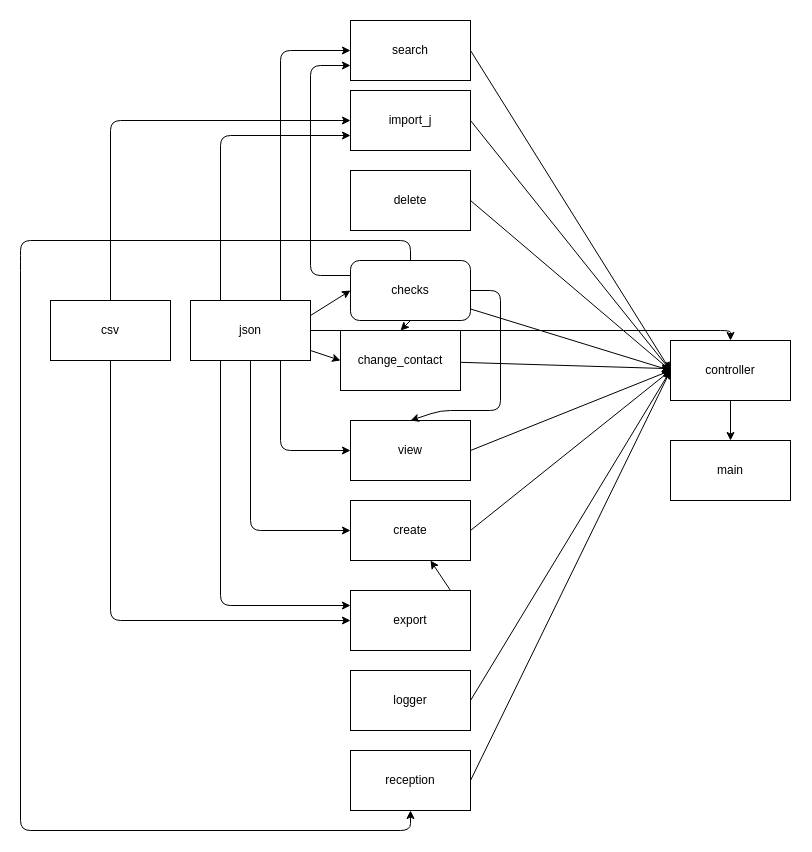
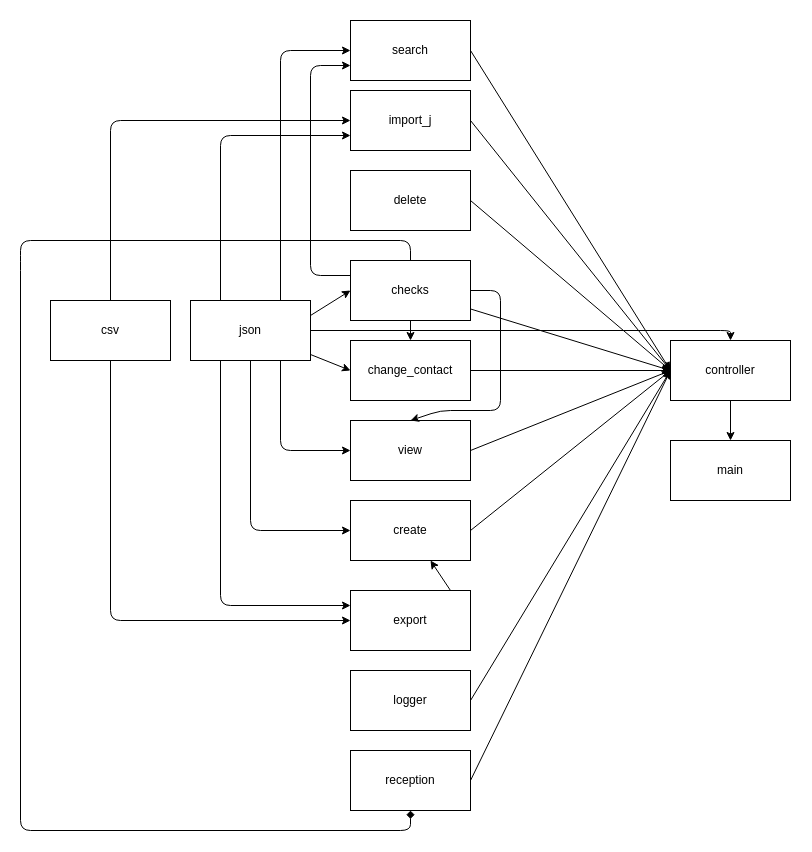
  <mxCell id="0" />
  <mxCell id="1" parent="0" />
  <mxCell id="2" value="main" style="rounded=0;whiteSpace=wrap;html=1;" parent="1" vertex="1"><mxGeometry x="670" y="440" width="120" height="60" as="geometry" /></mxCell>
  <mxCell id="3" style="edgeStyle=none;html=1;exitX=0.5;exitY=1;exitDx=0;exitDy=0;entryX=0.5;entryY=0;entryDx=0;entryDy=0;" parent="1" source="4" target="2" edge="1"><mxGeometry relative="1" as="geometry" /></mxCell>
  <mxCell id="4" value="controller" style="rounded=0;whiteSpace=wrap;html=1;" parent="1" vertex="1"><mxGeometry x="670" y="340" width="120" height="60" as="geometry" /></mxCell>
  <mxCell id="5" style="edgeStyle=none;html=1;entryX=0.5;entryY=0;entryDx=0;entryDy=0;" parent="1" source="13" target="4" edge="1"><mxGeometry relative="1" as="geometry"><Array as="points"><mxPoint x="730" y="330" /></Array></mxGeometry></mxCell>
  <mxCell id="6" style="edgeStyle=none;html=1;entryX=0;entryY=0.5;entryDx=0;entryDy=0;" parent="1" source="13" target="18" edge="1"><mxGeometry relative="1" as="geometry" /></mxCell>
  <mxCell id="7" style="edgeStyle=none;html=1;entryX=0;entryY=0.5;entryDx=0;entryDy=0;exitX=1;exitY=0.25;exitDx=0;exitDy=0;" parent="1" source="13" target="26" edge="1"><mxGeometry relative="1" as="geometry" /></mxCell>
  <mxCell id="8" style="edgeStyle=none;html=1;entryX=0;entryY=0.5;entryDx=0;entryDy=0;" parent="1" source="13" target="28" edge="1"><mxGeometry relative="1" as="geometry"><Array as="points"><mxPoint x="250" y="530" /></Array></mxGeometry></mxCell>
  <mxCell id="9" style="edgeStyle=none;html=1;exitX=0.25;exitY=0;exitDx=0;exitDy=0;entryX=0;entryY=0.75;entryDx=0;entryDy=0;" parent="1" source="13" target="34" edge="1"><mxGeometry relative="1" as="geometry"><Array as="points"><mxPoint x="220" y="135" /></Array></mxGeometry></mxCell>
  <mxCell id="10" style="edgeStyle=none;html=1;exitX=0.25;exitY=1;exitDx=0;exitDy=0;entryX=0;entryY=0.25;entryDx=0;entryDy=0;" parent="1" source="13" target="32" edge="1"><mxGeometry relative="1" as="geometry"><Array as="points"><mxPoint x="220" y="605" /></Array></mxGeometry></mxCell>
  <mxCell id="11" style="edgeStyle=none;html=1;exitX=0.75;exitY=0;exitDx=0;exitDy=0;entryX=0;entryY=0.5;entryDx=0;entryDy=0;" parent="1" source="13" target="38" edge="1"><mxGeometry relative="1" as="geometry"><Array as="points"><mxPoint x="280" y="50" /></Array></mxGeometry></mxCell>
  <mxCell id="12" style="edgeStyle=none;html=1;exitX=0.75;exitY=1;exitDx=0;exitDy=0;entryX=0;entryY=0.5;entryDx=0;entryDy=0;" parent="1" source="13" target="20" edge="1"><mxGeometry relative="1" as="geometry"><Array as="points"><mxPoint x="280" y="450" /></Array></mxGeometry></mxCell>
  <mxCell id="13" value="json&lt;br&gt;" style="rounded=0;whiteSpace=wrap;html=1;" parent="1" vertex="1"><mxGeometry x="190" y="300" width="120" height="60" as="geometry" /></mxCell>
  <mxCell id="14" style="edgeStyle=none;html=1;entryX=0;entryY=0.5;entryDx=0;entryDy=0;" parent="1" source="16" target="32" edge="1"><mxGeometry relative="1" as="geometry"><Array as="points"><mxPoint x="110" y="620" /></Array></mxGeometry></mxCell>
  <mxCell id="15" style="edgeStyle=none;html=1;entryX=0;entryY=0.5;entryDx=0;entryDy=0;" parent="1" source="16" target="34" edge="1"><mxGeometry relative="1" as="geometry"><Array as="points"><mxPoint x="110" y="120" /></Array></mxGeometry></mxCell>
  <mxCell id="16" value="csv&lt;br&gt;" style="rounded=0;whiteSpace=wrap;html=1;" parent="1" vertex="1"><mxGeometry x="50" y="300" width="120" height="60" as="geometry" /></mxCell>
  <mxCell id="17" style="edgeStyle=none;html=1;" parent="1" source="18" target="4" edge="1"><mxGeometry relative="1" as="geometry" /></mxCell>
- <mxCell id="18" value="change_contact" style="rounded=0;whiteSpace=wrap;html=1;" parent="1" vertex="1"><mxGeometry x="340" y="330" width="120" height="60" as="geometry" /></mxCell>
+ <mxCell id="18" value="change_contact" style="rounded=0;whiteSpace=wrap;html=1;" parent="1" vertex="1"><mxGeometry y="340" width="120" height="60" as="geometry" x="350" /></mxCell>
  <mxCell id="19" style="edgeStyle=none;html=1;entryX=0;entryY=0.5;entryDx=0;entryDy=0;exitX=1;exitY=0.5;exitDx=0;exitDy=0;endArrow=diamond;" parent="1" source="20" target="4" edge="1"><mxGeometry relative="1" as="geometry" /></mxCell>
  <mxCell id="20" value="view" style="rounded=0;whiteSpace=wrap;html=1;" parent="1" vertex="1"><mxGeometry y="420" width="120" height="60" as="geometry" x="350" /></mxCell>
  <mxCell id="21" style="edgeStyle=none;html=1;entryX=0;entryY=0.5;entryDx=0;entryDy=0;" parent="1" source="26" target="4" edge="1"><mxGeometry relative="1" as="geometry" /></mxCell>
  <mxCell id="22" style="edgeStyle=none;html=1;exitX=0.5;exitY=1;exitDx=0;exitDy=0;entryX=0.5;entryY=0;entryDx=0;entryDy=0;" parent="1" source="26" target="18" edge="1"><mxGeometry relative="1" as="geometry" /></mxCell>
- <mxCell id="23" style="edgeStyle=none;html=1;exitX=0.5;exitY=0;exitDx=0;exitDy=0;entryX=0.5;entryY=1;entryDx=0;entryDy=0;" parent="1" source="26" target="40" edge="1"><mxGeometry relative="1" as="geometry"><Array as="points"><mxPoint x="410" y="240" /><mxPoint x="20" y="240" /><mxPoint x="20" y="260" /><mxPoint x="20" y="830" /><mxPoint x="410" y="830" /></Array></mxGeometry></mxCell>
+ <mxCell id="23" style="edgeStyle=none;html=1;exitX=0.5;exitY=0;exitDx=0;exitDy=0;entryX=0.5;entryY=1;entryDx=0;entryDy=0;endArrow=diamond;" parent="1" source="26" target="40" edge="1"><mxGeometry relative="1" as="geometry"><Array as="points"><mxPoint x="410" y="240" /><mxPoint x="20" y="240" /><mxPoint x="20" y="260" /><mxPoint x="20" y="830" /><mxPoint x="410" y="830" /></Array></mxGeometry></mxCell>
  <mxCell id="24" style="edgeStyle=none;html=1;entryX=0.5;entryY=0;entryDx=0;entryDy=0;" parent="1" source="26" target="20" edge="1"><mxGeometry relative="1" as="geometry"><Array as="points"><mxPoint x="500" y="290" /><mxPoint x="500" y="410" /><mxPoint x="440" y="410" /></Array></mxGeometry></mxCell>
  <mxCell id="25" style="edgeStyle=none;html=1;exitX=0;exitY=0.25;exitDx=0;exitDy=0;entryX=0;entryY=0.75;entryDx=0;entryDy=0;" edge="1" parent="1" source="26" target="38"><mxGeometry relative="1" as="geometry"><mxPoint x="310" y="60" as="targetPoint" /><Array as="points"><mxPoint x="310" y="275" /><mxPoint x="310" y="65" /></Array></mxGeometry></mxCell>
- <mxCell id="26" value="checks" style="whiteSpace=wrap;html=1;rounded=1;" parent="1" vertex="1"><mxGeometry y="260" width="120" height="60" as="geometry" x="350" /></mxCell>
+ <mxCell id="26" value="checks" style="rounded=0;whiteSpace=wrap;html=1;" parent="1" vertex="1"><mxGeometry y="260" width="120" height="60" as="geometry" x="350" /></mxCell>
  <mxCell id="27" style="edgeStyle=none;html=1;entryX=0;entryY=0.5;entryDx=0;entryDy=0;exitX=1;exitY=0.5;exitDx=0;exitDy=0;" parent="1" source="28" target="4" edge="1"><mxGeometry relative="1" as="geometry" /></mxCell>
  <mxCell id="28" value="create" style="rounded=0;whiteSpace=wrap;html=1;" parent="1" vertex="1"><mxGeometry y="500" width="120" height="60" as="geometry" x="350" /></mxCell>
  <mxCell id="29" style="edgeStyle=none;html=1;entryX=0;entryY=0.5;entryDx=0;entryDy=0;exitX=1;exitY=0.5;exitDx=0;exitDy=0;" parent="1" source="30" target="4" edge="1"><mxGeometry relative="1" as="geometry" /></mxCell>
  <mxCell id="30" value="delete" style="rounded=0;whiteSpace=wrap;html=1;" parent="1" vertex="1"><mxGeometry y="170" width="120" height="60" as="geometry" x="350" /></mxCell>
  <mxCell id="31" style="edgeStyle=none;html=1;exitX=1;exitY=0.5;exitDx=0;exitDy=0;" parent="1" source="32" target="28" edge="1"><mxGeometry relative="1" as="geometry" /></mxCell>
  <mxCell id="32" value="export" style="rounded=0;whiteSpace=wrap;html=1;" parent="1" vertex="1"><mxGeometry y="590" width="120" height="60" as="geometry" x="350" /></mxCell>
  <mxCell id="33" style="edgeStyle=none;html=1;entryX=0;entryY=0.5;entryDx=0;entryDy=0;exitX=1;exitY=0.5;exitDx=0;exitDy=0;" parent="1" source="34" target="4" edge="1"><mxGeometry relative="1" as="geometry" /></mxCell>
  <mxCell id="34" value="import_j" style="rounded=0;whiteSpace=wrap;html=1;" parent="1" vertex="1"><mxGeometry y="90" width="120" height="60" as="geometry" x="350" /></mxCell>
  <mxCell id="35" style="edgeStyle=none;html=1;entryX=0;entryY=0.5;entryDx=0;entryDy=0;exitX=1;exitY=0.5;exitDx=0;exitDy=0;" parent="1" source="36" target="4" edge="1"><mxGeometry relative="1" as="geometry" /></mxCell>
  <mxCell id="36" value="logger" style="rounded=0;whiteSpace=wrap;html=1;" parent="1" vertex="1"><mxGeometry y="670" width="120" height="60" as="geometry" x="350" /></mxCell>
  <mxCell id="37" style="edgeStyle=none;html=1;entryX=0;entryY=0.5;entryDx=0;entryDy=0;exitX=1;exitY=0.5;exitDx=0;exitDy=0;" parent="1" source="38" target="4" edge="1"><mxGeometry relative="1" as="geometry" /></mxCell>
  <mxCell id="38" value="search" style="rounded=0;whiteSpace=wrap;html=1;" parent="1" vertex="1"><mxGeometry y="20" width="120" height="60" as="geometry" x="350" /></mxCell>
  <mxCell id="39" style="edgeStyle=none;html=1;entryX=0;entryY=0.5;entryDx=0;entryDy=0;exitX=1;exitY=0.5;exitDx=0;exitDy=0;" parent="1" source="40" target="4" edge="1"><mxGeometry relative="1" as="geometry" /></mxCell>
  <mxCell id="40" value="reception" style="rounded=0;whiteSpace=wrap;html=1;" parent="1" vertex="1"><mxGeometry y="750" width="120" height="60" as="geometry" x="350" /></mxCell>
